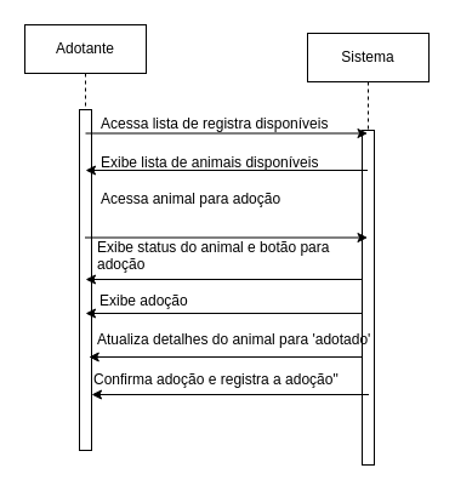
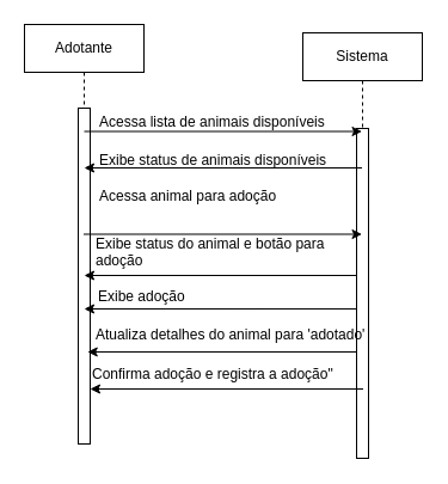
  <mxCell id="0" />
  <mxCell id="1" parent="0" />
  <mxCell id="2" value="Adotante" style="shape=umlLifeline;perimeter=lifelinePerimeter;whiteSpace=wrap;html=1;container=0;dropTarget=0;collapsible=0;recursiveResize=0;outlineConnect=0;portConstraint=eastwest;newEdgeStyle={&quot;edgeStyle&quot;:&quot;elbowEdgeStyle&quot;,&quot;elbow&quot;:&quot;vertical&quot;,&quot;curved&quot;:0,&quot;rounded&quot;:0};" parent="1" vertex="1"><mxGeometry x="20" y="20" width="100" height="351" as="geometry" /></mxCell>
  <mxCell id="3" value="" style="html=1;points=[];perimeter=orthogonalPerimeter;outlineConnect=0;targetShapes=umlLifeline;portConstraint=eastwest;newEdgeStyle={&quot;edgeStyle&quot;:&quot;elbowEdgeStyle&quot;,&quot;elbow&quot;:&quot;vertical&quot;,&quot;curved&quot;:0,&quot;rounded&quot;:0};" parent="2" vertex="1"><mxGeometry x="45" y="70" width="10" height="281" as="geometry" /></mxCell>
  <mxCell id="4" value="Sistema" style="shape=umlLifeline;perimeter=lifelinePerimeter;whiteSpace=wrap;html=1;container=0;dropTarget=0;collapsible=0;recursiveResize=0;outlineConnect=0;portConstraint=eastwest;newEdgeStyle={&quot;edgeStyle&quot;:&quot;elbowEdgeStyle&quot;,&quot;elbow&quot;:&quot;vertical&quot;,&quot;curved&quot;:0,&quot;rounded&quot;:0};" parent="1" vertex="1"><mxGeometry x="253" y="27" width="100" height="356" as="geometry" /></mxCell>
  <mxCell id="5" value="" style="html=1;points=[];perimeter=orthogonalPerimeter;outlineConnect=0;targetShapes=umlLifeline;portConstraint=eastwest;newEdgeStyle={&quot;edgeStyle&quot;:&quot;elbowEdgeStyle&quot;,&quot;elbow&quot;:&quot;vertical&quot;,&quot;curved&quot;:0,&quot;rounded&quot;:0};" parent="4" vertex="1"><mxGeometry x="45" y="80" width="10" height="276" as="geometry" /></mxCell>
  <mxCell id="6" value="" style="endArrow=classic;html=1;rounded=0;" parent="1" target="4" edge="1"><mxGeometry width="50" height="50" relative="1" as="geometry"><mxPoint x="70" y="109.5" as="sourcePoint" /><mxPoint x="250" y="109.5" as="targetPoint" /></mxGeometry></mxCell>
- <mxCell id="7" value="Acessa lista de registra disponíveis" style="text;whiteSpace=wrap;html=1;" parent="1" vertex="1"><mxGeometry x="81" y="88" width="198" height="40" as="geometry" /></mxCell>
+ <mxCell id="7" value="Acessa lista de animais disponíveis" style="text;whiteSpace=wrap;html=1;" parent="1" vertex="1"><mxGeometry x="81" y="88" width="198" height="40" as="geometry" /></mxCell>
  <mxCell id="8" value="" style="endArrow=classic;html=1;rounded=0;" parent="1" source="4" edge="1"><mxGeometry width="50" height="50" relative="1" as="geometry"><mxPoint x="250" y="140" as="sourcePoint" /><mxPoint x="70" y="140" as="targetPoint" /></mxGeometry></mxCell>
- <mxCell id="9" value="Exibe lista de animais disponíveis" style="text;whiteSpace=wrap;html=1;" parent="1" vertex="1"><mxGeometry x="81" y="120" width="198" height="40" as="geometry" /></mxCell>
+ <mxCell id="9" value="Exibe status de animais disponíveis" style="text;whiteSpace=wrap;html=1;" parent="1" vertex="1"><mxGeometry x="81" y="120" width="198" height="40" as="geometry" /></mxCell>
  <mxCell id="10" value="" style="endArrow=classic;html=1;rounded=0;" parent="1" source="2" target="4" edge="1"><mxGeometry width="50" height="50" relative="1" as="geometry"><mxPoint x="380" y="250" as="sourcePoint" /><mxPoint x="430" y="200" as="targetPoint" /></mxGeometry></mxCell>
  <mxCell id="11" value="Acessa animal para adoção" style="text;whiteSpace=wrap;html=1;" parent="1" vertex="1"><mxGeometry x="81" y="150" width="200" height="40" as="geometry" /></mxCell>
  <mxCell id="12" value="" style="endArrow=classic;html=1;rounded=0;" parent="1" edge="1" source="5"><mxGeometry width="50" height="50" relative="1" as="geometry"><mxPoint x="290" y="230" as="sourcePoint" /><mxPoint x="70" y="230" as="targetPoint" /></mxGeometry></mxCell>
  <mxCell id="13" value="Exibe status do animal e botão para adoção" style="text;whiteSpace=wrap;html=1;" parent="1" vertex="1"><mxGeometry x="78" y="190" width="212" height="28" as="geometry" /></mxCell>
  <mxCell id="14" value="Exibe adoção" style="text;whiteSpace=wrap;html=1;" parent="1" vertex="1"><mxGeometry x="80" y="234" width="200" height="40" as="geometry" /></mxCell>
  <mxCell id="15" value="" style="endArrow=classic;html=1;rounded=0;exitX=0;exitY=0.547;exitDx=0;exitDy=0;exitPerimeter=0;" parent="1" edge="1" source="5"><mxGeometry width="50" height="50" relative="1" as="geometry"><mxPoint x="290" y="258" as="sourcePoint" /><mxPoint x="70" y="258" as="targetPoint" /></mxGeometry></mxCell>
  <mxCell id="16" value="Atualiza detalhes do animal para 'adotado'" style="text;whiteSpace=wrap;" parent="1" vertex="1"><mxGeometry x="78" y="266" width="240" height="36" as="geometry" /></mxCell>
  <mxCell id="17" value="Confirma adoção e registra a adoção&quot;" style="text;whiteSpace=wrap;" parent="1" vertex="1"><mxGeometry x="75" y="299" width="230" height="36" as="geometry" /></mxCell>
  <mxCell id="18" value="" style="endArrow=classic;html=1;rounded=0;" parent="1" edge="1" source="5"><mxGeometry width="50" height="50" relative="1" as="geometry"><mxPoint x="287.25" y="294" as="sourcePoint" /><mxPoint x="72.75" y="294" as="targetPoint" /></mxGeometry></mxCell>
  <mxCell id="19" value="" style="endArrow=classic;html=1;rounded=0;" edge="1" parent="1"><mxGeometry width="50" height="50" relative="1" as="geometry"><mxPoint x="303.5" y="325" as="sourcePoint" /><mxPoint x="75" y="325" as="targetPoint" /></mxGeometry></mxCell>
